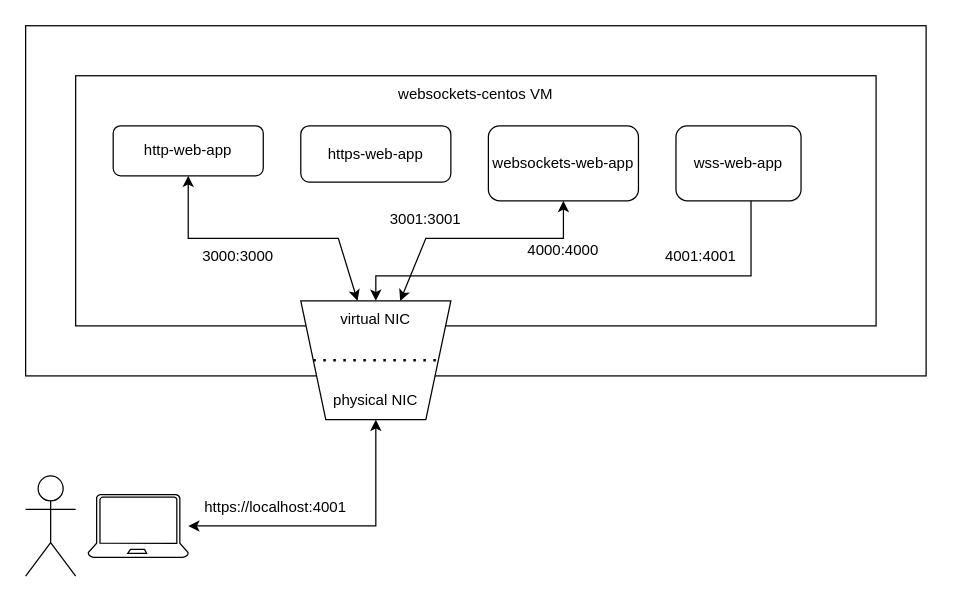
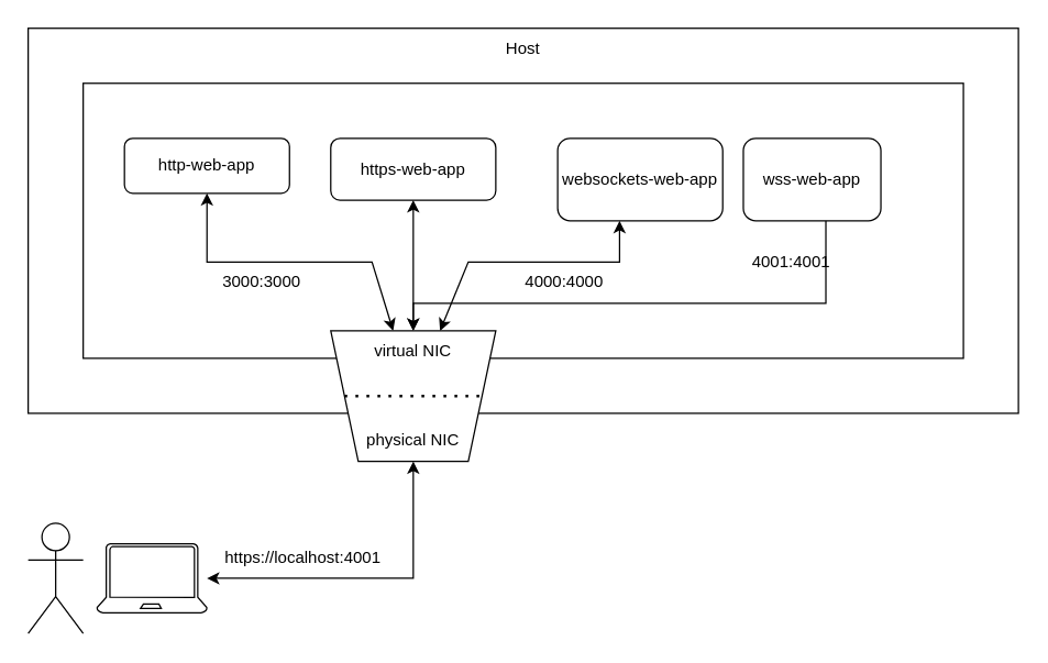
  <mxCell id="0" />
  <mxCell id="1" parent="0" />
  <mxCell id="2" value="" style="rounded=0;whiteSpace=wrap;html=1;" vertex="1" parent="1"><mxGeometry x="20" y="20" width="720" height="280" as="geometry" /></mxCell>
+ <mxCell id="3" value="Host" style="text;html=1;align=center;verticalAlign=middle;whiteSpace=wrap;rounded=0;" vertex="1" parent="1"><mxGeometry x="20" y="20" width="720" height="30" as="geometry" /></mxCell>
  <mxCell id="4" value="" style="rounded=0;whiteSpace=wrap;html=1;" vertex="1" parent="1"><mxGeometry x="60" y="60" width="640" height="200" as="geometry" /></mxCell>
- <mxCell id="5" value="websockets-centos VM" style="text;html=1;align=center;verticalAlign=middle;whiteSpace=wrap;rounded=0;" vertex="1" parent="1"><mxGeometry x="60" y="60" width="640" height="30" as="geometry" /></mxCell>
  <mxCell id="6" style="edgeStyle=orthogonalEdgeStyle;rounded=0;orthogonalLoop=1;jettySize=auto;html=1;startArrow=classic;startFill=1;" edge="1" parent="1" source="7" target="12"><mxGeometry relative="1" as="geometry"><Array as="points"><mxPoint x="150" y="190" /><mxPoint x="270" y="190" /></Array></mxGeometry></mxCell>
  <mxCell id="7" value="http-web-app" style="rounded=1;whiteSpace=wrap;html=1;" vertex="1" parent="1"><mxGeometry x="90" y="100" width="120" height="40" as="geometry" /></mxCell>
+ <mxCell id="8" style="edgeStyle=orthogonalEdgeStyle;rounded=0;orthogonalLoop=1;jettySize=auto;html=1;entryX=0.5;entryY=0;entryDx=0;entryDy=0;startArrow=classic;startFill=1;" edge="1" parent="1" source="9" target="15"><mxGeometry relative="1" as="geometry" /></mxCell>
  <mxCell id="9" value="https-web-app" style="rounded=1;whiteSpace=wrap;html=1;" vertex="1" parent="1"><mxGeometry x="240" y="100" width="120" height="45" as="geometry" /></mxCell>
  <mxCell id="10" style="edgeStyle=orthogonalEdgeStyle;rounded=0;orthogonalLoop=1;jettySize=auto;html=1;startArrow=classic;startFill=1;" edge="1" parent="1" source="11" target="12"><mxGeometry relative="1" as="geometry"><Array as="points"><mxPoint x="450" y="190" /><mxPoint x="340" y="190" /></Array></mxGeometry></mxCell>
- <mxCell id="11" value="websockets-web-app" style="rounded=1;whiteSpace=wrap;html=1;" vertex="1" parent="1"><mxGeometry x="390" y="100" width="120" height="60" as="geometry" /></mxCell>
+ <mxCell id="11" value="websockets-web-app" style="rounded=1;whiteSpace=wrap;html=1;" vertex="1" parent="1"><mxGeometry x="405" y="100" width="120" height="60" as="geometry" /></mxCell>
  <mxCell id="12" value="" style="shape=trapezoid;perimeter=trapezoidPerimeter;whiteSpace=wrap;html=1;fixedSize=1;rotation=-180;" vertex="1" parent="1"><mxGeometry x="240" y="240" width="120" height="95" as="geometry" /></mxCell>
  <mxCell id="13" value="physical NIC" style="text;html=1;align=center;verticalAlign=middle;whiteSpace=wrap;rounded=0;" vertex="1" parent="1"><mxGeometry x="260" y="305" width="80" height="30" as="geometry" /></mxCell>
  <mxCell id="14" value="" style="endArrow=none;dashed=1;html=1;dashPattern=1 3;strokeWidth=2;rounded=0;exitX=1;exitY=0.5;exitDx=0;exitDy=0;entryX=0;entryY=0.5;entryDx=0;entryDy=0;" edge="1" parent="1" source="12" target="12"><mxGeometry width="50" height="50" relative="1" as="geometry"><mxPoint x="250" y="270" as="sourcePoint" /><mxPoint x="300" y="220" as="targetPoint" /></mxGeometry></mxCell>
  <mxCell id="15" value="virtual NIC" style="text;html=1;align=center;verticalAlign=middle;whiteSpace=wrap;rounded=0;" vertex="1" parent="1"><mxGeometry x="260" y="240" width="80" height="30" as="geometry" /></mxCell>
  <mxCell id="16" value="3000:3000" style="text;html=1;align=center;verticalAlign=middle;whiteSpace=wrap;rounded=0;" vertex="1" parent="1"><mxGeometry x="150" y="190" width="80" height="30" as="geometry" /></mxCell>
- <mxCell id="17" value="4000:4000" style="text;html=1;align=center;verticalAlign=middle;whiteSpace=wrap;rounded=0;" vertex="1" parent="1"><mxGeometry x="410" y="185" width="80" height="30" as="geometry" /></mxCell>
- <mxCell id="18" value="3001:3001" style="text;html=1;align=center;verticalAlign=middle;whiteSpace=wrap;rounded=0;" vertex="1" parent="1"><mxGeometry x="300" y="160" width="80" height="30" as="geometry" /></mxCell>
+ <mxCell id="17" value="4000:4000" style="text;html=1;align=center;verticalAlign=middle;whiteSpace=wrap;rounded=0;" vertex="1" parent="1"><mxGeometry x="370" y="190" width="80" height="30" as="geometry" /></mxCell>
  <mxCell id="19" value="" style="shape=umlActor;verticalLabelPosition=bottom;verticalAlign=top;html=1;outlineConnect=0;" vertex="1" parent="1"><mxGeometry x="20" y="380" width="40" height="80" as="geometry" /></mxCell>
  <mxCell id="20" style="edgeStyle=orthogonalEdgeStyle;rounded=0;orthogonalLoop=1;jettySize=auto;html=1;startArrow=classic;startFill=1;" edge="1" parent="1" source="21" target="12"><mxGeometry relative="1" as="geometry" /></mxCell>
  <mxCell id="21" value="" style="verticalLabelPosition=bottom;html=1;verticalAlign=top;align=center;shape=mxgraph.azure.laptop;pointerEvents=1;" vertex="1" parent="1"><mxGeometry x="70" y="395" width="80" height="50" as="geometry" /></mxCell>
  <mxCell id="22" value="https://localhost:4001" style="text;html=1;align=center;verticalAlign=middle;whiteSpace=wrap;rounded=0;" vertex="1" parent="1"><mxGeometry x="140" y="390" width="160" height="30" as="geometry" /></mxCell>
  <mxCell id="23" style="edgeStyle=orthogonalEdgeStyle;rounded=0;orthogonalLoop=1;jettySize=auto;html=1;" edge="1" parent="1" source="24" target="12"><mxGeometry relative="1" as="geometry"><Array as="points"><mxPoint x="600" y="220" /><mxPoint x="300" y="220" /></Array></mxGeometry></mxCell>
  <mxCell id="24" value="wss-web-app" style="rounded=1;whiteSpace=wrap;html=1;" vertex="1" parent="1"><mxGeometry x="540" y="100" width="100" height="60" as="geometry" /></mxCell>
- <mxCell id="25" value="4001:4001" style="text;html=1;align=center;verticalAlign=middle;whiteSpace=wrap;rounded=0;" vertex="1" parent="1"><mxGeometry x="520" y="190" width="80" height="30" as="geometry" /></mxCell>
+ <mxCell id="25" value="4001:4001" style="text;html=1;align=center;verticalAlign=middle;whiteSpace=wrap;rounded=0;" vertex="1" parent="1"><mxGeometry x="535" y="175" width="80" height="30" as="geometry" /></mxCell>
